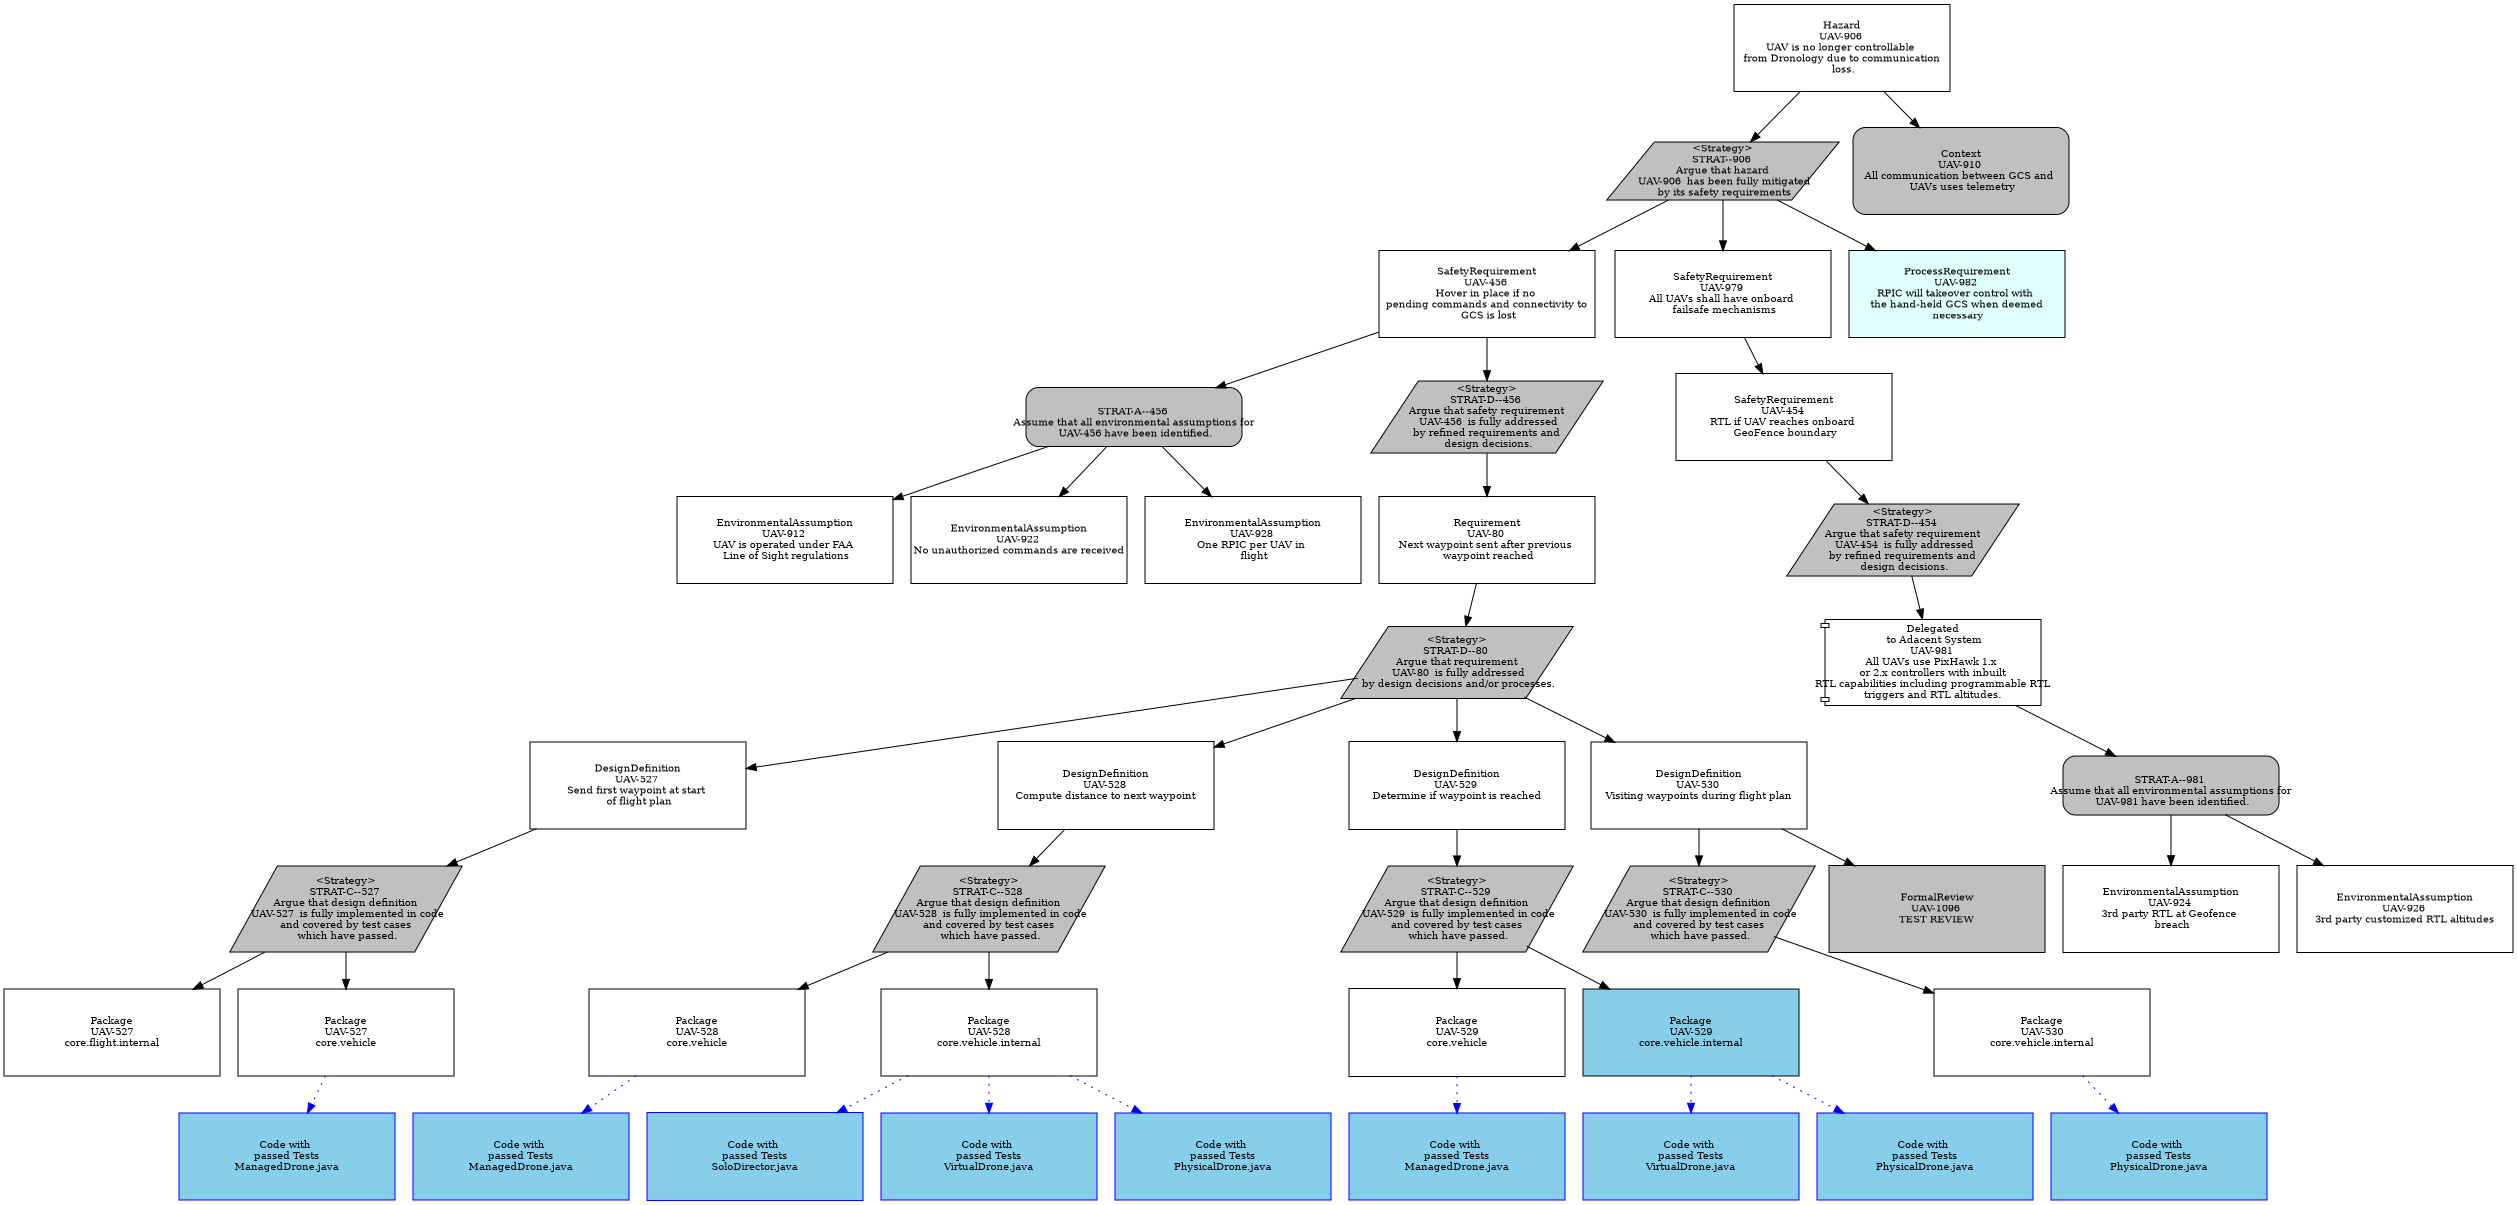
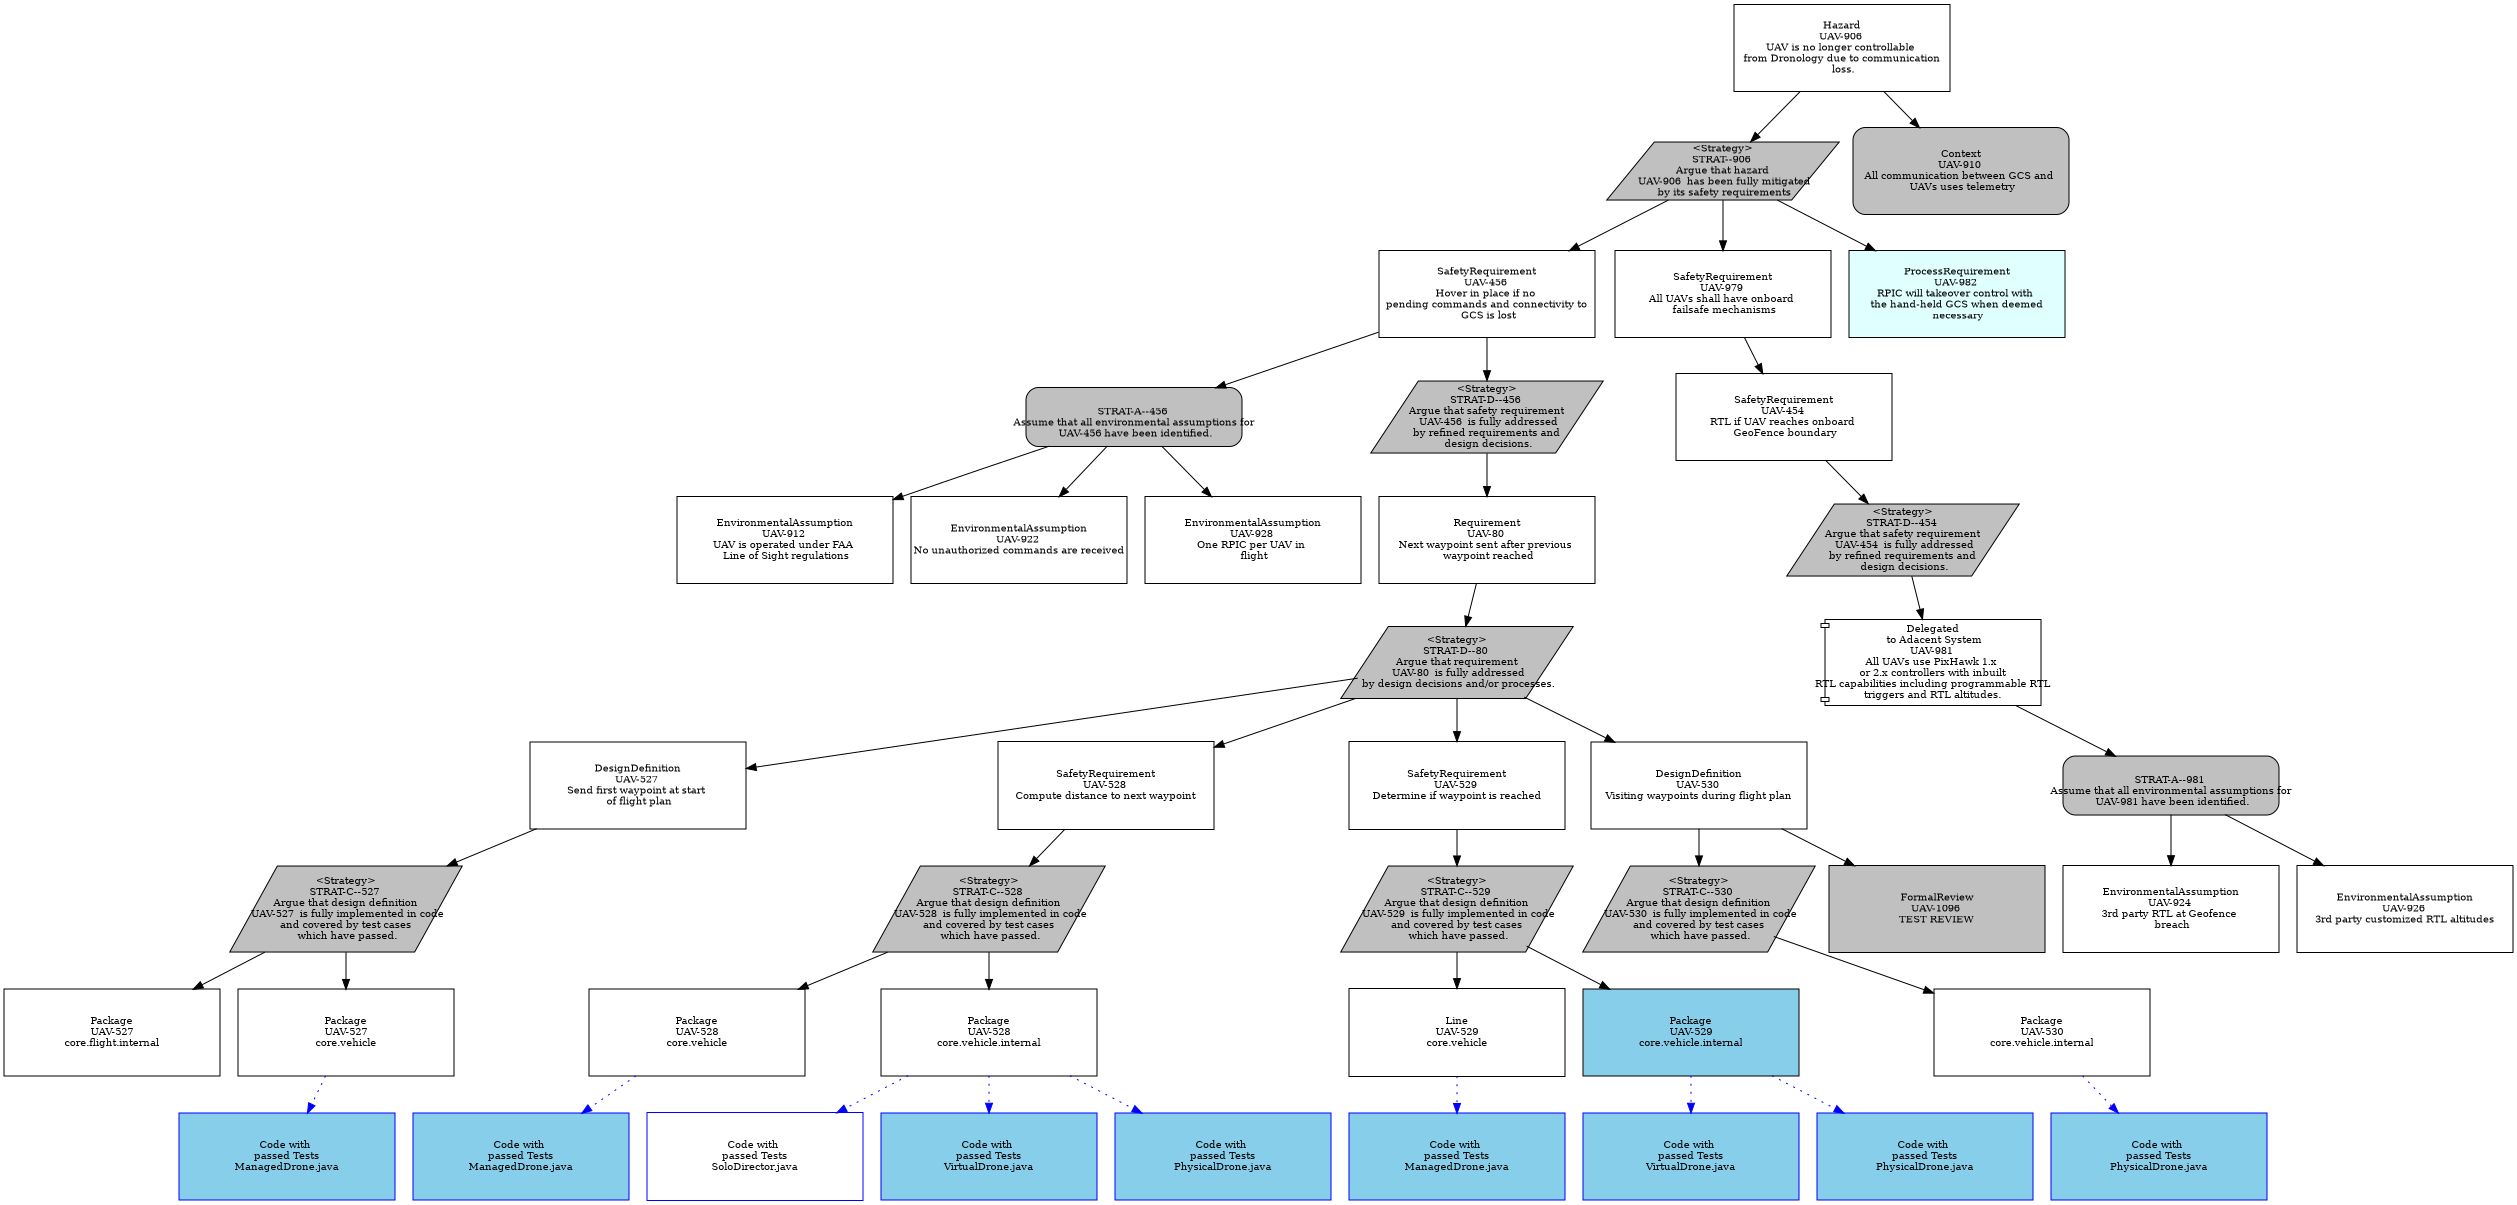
  digraph {
    autosize=false
    rankdir=TD
    node [color=black fillcolor=white fixedsize=true fontsize=10 shape=record style=filled]
    edge [color=black style=solid]
    n1 [height=1.2 label="Hazard\nUAV-906 \nUAV is no longer controllable \n from Dronology due to communication \n loss. " width=3.0]
    n2 [fillcolor=grey height=0.8 label="<Strategy>\nSTRAT--906 \n Argue that hazard \n  UAV-906  has been fully mitigated \n by its safety requirements" shape=parallelogram width=3.0]
    n3 [fillcolor=grey height=1.2 label="Context\nUAV-910 \nAll communication between GCS and \n UAVs uses telemetry " shape=Mrecord width=3.0]
    n4 [height=1.2 label="SafetyRequirement\nUAV-456 \nHover in place if no \n pending commands and connectivity to \n GCS is lost " width=3.0]
    n5 [height=1.2 label="SafetyRequirement\nUAV-979 \nAll UAVs shall have onboard \n failsafe mechanisms " width=3.0]
    n6 [fillcolor=lightcyan height=1.2 label="ProcessRequirement\nUAV-982 \nRPIC will takeover control with \n the hand-held GCS when deemed \n necessary " width=3.0]
    n7 [fillcolor=grey height=0.8 label="<Assumption>\nSTRAT-A--456 \n Assume that all environmental assumptions for \n  UAV-456  have been identified." shape=Mrecord width=3.0]
    n8 [fillcolor=grey height=1.0 label="<Strategy>\nSTRAT-D--456 \n Argue that safety requirement \n  UAV-456  is fully addressed \n by refined requirements and \n design decisions." shape=parallelogram width=3.0]
    n9 [height=1.2 label="SafetyRequirement\nUAV-454 \nRTL if UAV reaches onboard \n GeoFence boundary " width=3.0]
    n10 [height=1.2 label="EnvironmentalAssumption\nUAV-912 \nUAV is operated under FAA \n Line of Sight regulations " width=3.0]
    n11 [height=1.2 label="EnvironmentalAssumption\nUAV-922 \nNo unauthorized commands are received " width=3.0]
    n12 [height=1.2 label="EnvironmentalAssumption\nUAV-928 \nOne RPIC per UAV in \n flight " width=3.0]
    n13 [height=1.2 label="Requirement\nUAV-80 \nNext waypoint sent after previous \n waypoint reached " width=3.0]
    n14 [fillcolor=grey height=1.0 label="<Strategy>\nSTRAT-D--80 \n Argue that requirement \n  UAV-80  is fully addressed \n by design decisions and/or processes." shape=parallelogram width=3.0]
    n15 [height=1.2 label="DesignDefinition\nUAV-527 \nSend first waypoint at start \n of flight plan " width=3.0]
-   n16 [height=1.2 label="DesignDefinition\nUAV-528 \nCompute distance to next waypoint " width=3.0]
-   n17 [height=1.2 label="DesignDefinition\nUAV-529 \nDetermine if waypoint is reached " width=3.0]
+   n16 [height=1.2 label="SafetyRequirement\nUAV-528 \nCompute distance to next waypoint " width=3.0]
+   n17 [height=1.2 label="SafetyRequirement\nUAV-529 \nDetermine if waypoint is reached " width=3.0]
    n18 [height=1.2 label="DesignDefinition\nUAV-530 \nVisiting waypoints during flight plan " width=3.0]
    n19 [fillcolor=grey height=1.2000000000000002 label="<Strategy>\nSTRAT-C--527 \n Argue that design definition \n  UAV-527  is fully implemented in code \n and covered by test cases \n which have passed." shape=parallelogram width=3.0]
    n20 [fillcolor=grey height=1.2000000000000002 label="<Strategy>\nSTRAT-C--528 \n Argue that design definition \n  UAV-528  is fully implemented in code \n and covered by test cases \n which have passed." shape=parallelogram width=3.0]
    n21 [fillcolor=grey height=1.2000000000000002 label="<Strategy>\nSTRAT-C--529 \n Argue that design definition \n  UAV-529  is fully implemented in code \n and covered by test cases \n which have passed." shape=parallelogram width=3.0]
    n22 [fillcolor=grey height=1.2000000000000002 label="<Strategy>\nSTRAT-C--530 \n Argue that design definition \n  UAV-530  is fully implemented in code \n and covered by test cases \n which have passed." shape=parallelogram width=3.0]
    n23 [fillcolor=grey height=1.2 label="FormalReview\nUAV-1096 \nTEST REVIEW " width=3.0]
    n24 [height=1.2 label="Package\nUAV-527\ncore.flight.internal" width=3.0]
    n25 [height=1.2 label="Package\nUAV-527\ncore.vehicle" width=3.0]
    n26 [color=blue fillcolor=skyblue height=1.2 label="Code with \n passed Tests \nManagedDrone.java" width=3.0]
-   n27 [color=blue fillcolor=skyblue height=1.2 label="Code with \n passed Tests \nSoloDirector.java" width=3.0]
+   n27 [color=blue height=1.2 label="Code with \n passed Tests \nSoloDirector.java" width=3.0]
    n28 [height=1.2 label="Package\nUAV-528\ncore.vehicle" width=3.0]
    n29 [height=1.2 label="Package\nUAV-528\ncore.vehicle.internal" width=3.0]
    n30 [color=blue fillcolor=skyblue height=1.2 label="Code with \n passed Tests \nManagedDrone.java" width=3.0]
    n31 [color=blue fillcolor=skyblue height=1.2 label="Code with \n passed Tests \nVirtualDrone.java" width=3.0]
    n32 [color=blue fillcolor=skyblue height=1.2 label="Code with \n passed Tests \nPhysicalDrone.java" width=3.0]
-   n33 [height=1.2 label="Package\nUAV-529\ncore.vehicle" width=3.0]
+   n33 [height=1.2 label="Line\nUAV-529\ncore.vehicle" width=3.0]
    n34 [fillcolor=skyblue height=1.2 label="Package\nUAV-529\ncore.vehicle.internal" width=3.0]
    n35 [color=blue fillcolor=skyblue height=1.2 label="Code with \n passed Tests \nManagedDrone.java" width=3.0]
    n36 [color=blue fillcolor=skyblue height=1.2 label="Code with \n passed Tests \nVirtualDrone.java" width=3.0]
    n37 [color=blue fillcolor=skyblue height=1.2 label="Code with \n passed Tests \nPhysicalDrone.java" width=3.0]
    n38 [height=1.2 label="Package\nUAV-530\ncore.vehicle.internal" width=3.0]
    n39 [color=blue fillcolor=skyblue height=1.2 label="Code with \n passed Tests \nPhysicalDrone.java" width=3.0]
    n40 [fillcolor=grey height=1.0 label="<Strategy>\nSTRAT-D--454 \n Argue that safety requirement \n  UAV-454  is fully addressed \n by refined requirements and \n design decisions." shape=parallelogram width=3.0]
    n41 [height=1.2 label=" Delegated \n to Adacent System\nUAV-981 \nAll UAVs use PixHawk 1.x \n or 2.x controllers with inbuilt \n RTL capabilities including programmable RTL \n triggers and RTL altitudes. " shape=component width=3.0]
    n42 [fillcolor=grey height=0.8 label="<Assumption>\nSTRAT-A--981 \n Assume that all environmental assumptions for \n  UAV-981  have been identified." shape=Mrecord width=3.0]
    n43 [height=1.2 label="EnvironmentalAssumption\nUAV-924 \n3rd party RTL at Geofence \n breach " width=3.0]
    n44 [height=1.2 label="EnvironmentalAssumption\nUAV-926 \n3rd party customized RTL altitudes " width=3.0]
    n1 -> n2
    n1 -> n3
    n2 -> n4
    n2 -> n5
    n2 -> n6
    n4 -> n7
    n4 -> n8
    n5 -> n9
    n7 -> n10
    n7 -> n11
    n7 -> n12
    n8 -> n13
    n9 -> n40
    n13 -> n14
    n14 -> n15
    n14 -> n16
    n14 -> n17
    n14 -> n18
    n15 -> n19
    n16 -> n20
    n17 -> n21
    n18 -> n22
    n18 -> n23
    n19 -> n24
    n19 -> n25
    n20 -> n28
    n20 -> n29
    n21 -> n33
    n21 -> n34
    n22 -> n38
    n25 -> n26 [color=blue style=dotted]
    n28 -> n30 [color=blue style=dotted]
    n29 -> n27 [color=blue style=dotted]
    n29 -> n31 [color=blue style=dotted]
    n29 -> n32 [color=blue style=dotted]
    n33 -> n35 [color=blue style=dotted]
    n34 -> n36 [color=blue style=dotted]
    n34 -> n37 [color=blue style=dotted]
    n38 -> n39 [color=blue style=dotted]
    n40 -> n41
    n41 -> n42
    n42 -> n43
    n42 -> n44
  }
